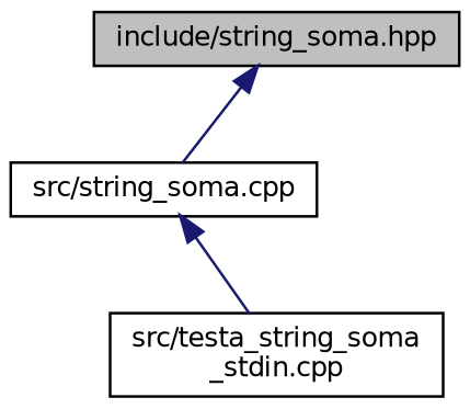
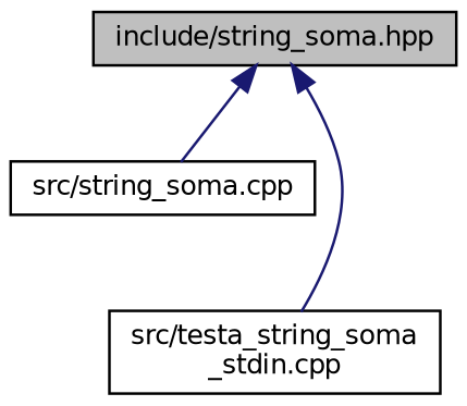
  digraph {
    node [color=black fillcolor=white fontname=Helvetica fontsize=10 shape=record style=filled]
    edge [color=midnightblue dir=back fontname=Helvetica fontsize=10 labelfontname=Helvetica labelfontsize=10 style=solid]
    n1 [fillcolor=grey75 fontcolor=black height=0.2 label="include/string_soma.hpp" width=0.4]
    n2 [height=0.2 label="src/string_soma.cpp" width=0.4]
    n3 [height=0.2 label="src/testa_string_soma\l_stdin.cpp" width=0.4]
    n1 -> n2
-   n2 -> n3
+   n1 -> n3
  }
